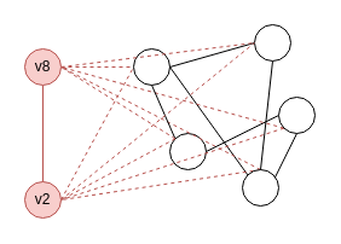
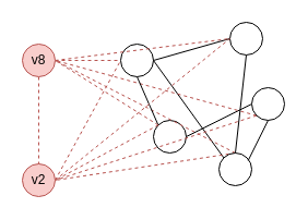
  <mxCell id="0" />
  <mxCell id="1" parent="0" />
  <mxCell id="2" value="" style="ellipse;whiteSpace=wrap;html=1;aspect=fixed;" vertex="1" parent="1"><mxGeometry x="140" y="110" width="30" height="30" as="geometry" /></mxCell>
  <mxCell id="3" value="" style="ellipse;whiteSpace=wrap;html=1;aspect=fixed;" vertex="1" parent="1"><mxGeometry x="110" y="40" width="30" height="30" as="geometry" /></mxCell>
  <mxCell id="4" style="rounded=0;orthogonalLoop=1;jettySize=auto;html=1;exitX=0;exitY=0;exitDx=0;exitDy=0;entryX=1;entryY=0.5;entryDx=0;entryDy=0;endArrow=none;endFill=0;" edge="1" parent="1" source="7" target="3"><mxGeometry relative="1" as="geometry" /></mxCell>
  <mxCell id="5" style="rounded=0;orthogonalLoop=1;jettySize=auto;html=1;exitX=0.5;exitY=0;exitDx=0;exitDy=0;entryX=1;entryY=0.5;entryDx=0;entryDy=0;dashed=1;endArrow=none;endFill=0;fillColor=#f8cecc;strokeColor=#b85450;" edge="1" parent="1" source="7" target="25"><mxGeometry relative="1" as="geometry" /></mxCell>
  <mxCell id="6" style="rounded=0;orthogonalLoop=1;jettySize=auto;html=1;exitX=0.5;exitY=0;exitDx=0;exitDy=0;entryX=1;entryY=0.5;entryDx=0;entryDy=0;endArrow=none;endFill=0;dashed=1;fillColor=#f8cecc;strokeColor=#b85450;" edge="1" parent="1" source="7" target="21"><mxGeometry relative="1" as="geometry" /></mxCell>
  <mxCell id="7" value="" style="ellipse;whiteSpace=wrap;html=1;aspect=fixed;" vertex="1" parent="1"><mxGeometry x="200" y="140" width="30" height="30" as="geometry" /></mxCell>
  <mxCell id="8" style="rounded=0;orthogonalLoop=1;jettySize=auto;html=1;exitX=0;exitY=0.5;exitDx=0;exitDy=0;entryX=1;entryY=0.5;entryDx=0;entryDy=0;endArrow=none;endFill=0;" edge="1" parent="1" source="11" target="2"><mxGeometry relative="1" as="geometry" /></mxCell>
  <mxCell id="9" style="rounded=0;orthogonalLoop=1;jettySize=auto;html=1;exitX=0;exitY=1;exitDx=0;exitDy=0;entryX=1;entryY=0.5;entryDx=0;entryDy=0;fillColor=#f8cecc;strokeColor=#b85450;endArrow=none;endFill=0;dashed=1;" edge="1" parent="1" source="11" target="25"><mxGeometry relative="1" as="geometry" /></mxCell>
  <mxCell id="10" style="rounded=0;orthogonalLoop=1;jettySize=auto;html=1;exitX=0;exitY=1;exitDx=0;exitDy=0;entryX=1;entryY=0.5;entryDx=0;entryDy=0;endArrow=none;endFill=0;fillColor=#f8cecc;strokeColor=#b85450;dashed=1;" edge="1" parent="1" source="11" target="21"><mxGeometry relative="1" as="geometry" /></mxCell>
  <mxCell id="11" value="" style="ellipse;whiteSpace=wrap;html=1;aspect=fixed;" vertex="1" parent="1"><mxGeometry x="230" y="80" width="30" height="30" as="geometry" /></mxCell>
  <mxCell id="12" style="rounded=0;orthogonalLoop=1;jettySize=auto;html=1;exitX=0;exitY=0;exitDx=0;exitDy=0;entryX=0.5;entryY=1;entryDx=0;entryDy=0;endArrow=none;endFill=0;" edge="1" parent="1" source="2" target="3"><mxGeometry relative="1" as="geometry" /></mxCell>
  <mxCell id="13" style="rounded=0;orthogonalLoop=1;jettySize=auto;html=1;exitX=0;exitY=0;exitDx=0;exitDy=0;fillColor=#f8cecc;strokeColor=#b85450;endArrow=none;endFill=0;dashed=1;entryX=1;entryY=0.5;entryDx=0;entryDy=0;" edge="1" parent="1" source="2" target="25"><mxGeometry relative="1" as="geometry"><mxPoint x="56" y="6" as="targetPoint" /></mxGeometry></mxCell>
  <mxCell id="14" style="rounded=0;orthogonalLoop=1;jettySize=auto;html=1;exitX=0;exitY=0;exitDx=0;exitDy=0;entryX=1;entryY=0.5;entryDx=0;entryDy=0;endArrow=none;endFill=0;fillColor=#f8cecc;strokeColor=#b85450;dashed=1;" edge="1" parent="1" source="2" target="21"><mxGeometry relative="1" as="geometry" /></mxCell>
  <mxCell id="15" style="rounded=0;orthogonalLoop=1;jettySize=auto;html=1;exitX=0;exitY=0.5;exitDx=0;exitDy=0;entryX=1;entryY=0.5;entryDx=0;entryDy=0;endArrow=none;endFill=0;" edge="1" parent="1" source="17" target="3"><mxGeometry relative="1" as="geometry" /></mxCell>
  <mxCell id="16" style="rounded=0;orthogonalLoop=1;jettySize=auto;html=1;exitX=0.5;exitY=1;exitDx=0;exitDy=0;entryX=0.5;entryY=0;entryDx=0;entryDy=0;endArrow=none;endFill=0;" edge="1" parent="1" source="17" target="7"><mxGeometry relative="1" as="geometry" /></mxCell>
  <mxCell id="17" value="" style="ellipse;whiteSpace=wrap;html=1;aspect=fixed;" vertex="1" parent="1"><mxGeometry x="210" y="20" width="30" height="30" as="geometry" /></mxCell>
  <mxCell id="18" style="rounded=0;orthogonalLoop=1;jettySize=auto;html=1;exitX=0.5;exitY=1;exitDx=0;exitDy=0;entryX=0.893;entryY=0.227;entryDx=0;entryDy=0;entryPerimeter=0;endArrow=none;endFill=0;" edge="1" parent="1" source="11" target="7"><mxGeometry relative="1" as="geometry" /></mxCell>
  <mxCell id="19" style="rounded=0;orthogonalLoop=1;jettySize=auto;html=1;exitX=1;exitY=0.5;exitDx=0;exitDy=0;entryX=0;entryY=0.5;entryDx=0;entryDy=0;fillColor=#f8cecc;strokeColor=#b85450;endArrow=none;endFill=0;dashed=1;" edge="1" parent="1" source="21" target="3"><mxGeometry relative="1" as="geometry" /></mxCell>
  <mxCell id="20" style="rounded=0;orthogonalLoop=1;jettySize=auto;html=1;exitX=1;exitY=0.5;exitDx=0;exitDy=0;entryX=0;entryY=0.5;entryDx=0;entryDy=0;fillColor=#f8cecc;strokeColor=#b85450;endArrow=none;endFill=0;dashed=1;" edge="1" parent="1" source="21" target="17"><mxGeometry relative="1" as="geometry" /></mxCell>
  <mxCell id="21" value="v2" style="ellipse;whiteSpace=wrap;html=1;aspect=fixed;fillColor=#f8cecc;strokeColor=#b85450;" vertex="1" parent="1"><mxGeometry x="20" y="150" width="30" height="30" as="geometry" /></mxCell>
- <mxCell id="22" style="rounded=0;orthogonalLoop=1;jettySize=auto;html=1;exitX=0.5;exitY=1;exitDx=0;exitDy=0;entryX=0.5;entryY=0;entryDx=0;entryDy=0;endArrow=none;endFill=0;fillColor=#f8cecc;strokeColor=#b85450;dashed=0;" edge="1" parent="1" source="25" target="21"><mxGeometry relative="1" as="geometry" /></mxCell>
+ <mxCell id="22" style="rounded=0;orthogonalLoop=1;jettySize=auto;html=1;exitX=0.5;exitY=1;exitDx=0;exitDy=0;entryX=0.5;entryY=0;entryDx=0;entryDy=0;endArrow=none;endFill=0;fillColor=#f8cecc;strokeColor=#b85450;dashed=1;" edge="1" parent="1" source="25" target="21"><mxGeometry relative="1" as="geometry" /></mxCell>
  <mxCell id="23" style="rounded=0;orthogonalLoop=1;jettySize=auto;html=1;exitX=1;exitY=0.5;exitDx=0;exitDy=0;entryX=0;entryY=0.5;entryDx=0;entryDy=0;endArrow=none;endFill=0;fillColor=#f8cecc;strokeColor=#b85450;dashed=1;" edge="1" parent="1" source="25" target="3"><mxGeometry relative="1" as="geometry" /></mxCell>
  <mxCell id="24" style="rounded=0;orthogonalLoop=1;jettySize=auto;html=1;exitX=1;exitY=0.5;exitDx=0;exitDy=0;entryX=0;entryY=0.5;entryDx=0;entryDy=0;endArrow=none;endFill=0;fillColor=#f8cecc;strokeColor=#b85450;dashed=1;" edge="1" parent="1" source="25" target="17"><mxGeometry relative="1" as="geometry" /></mxCell>
  <mxCell id="25" value="v8" style="ellipse;whiteSpace=wrap;html=1;aspect=fixed;fillColor=#f8cecc;strokeColor=#b85450;" vertex="1" parent="1"><mxGeometry x="20" y="40" width="30" height="30" as="geometry" /></mxCell>
